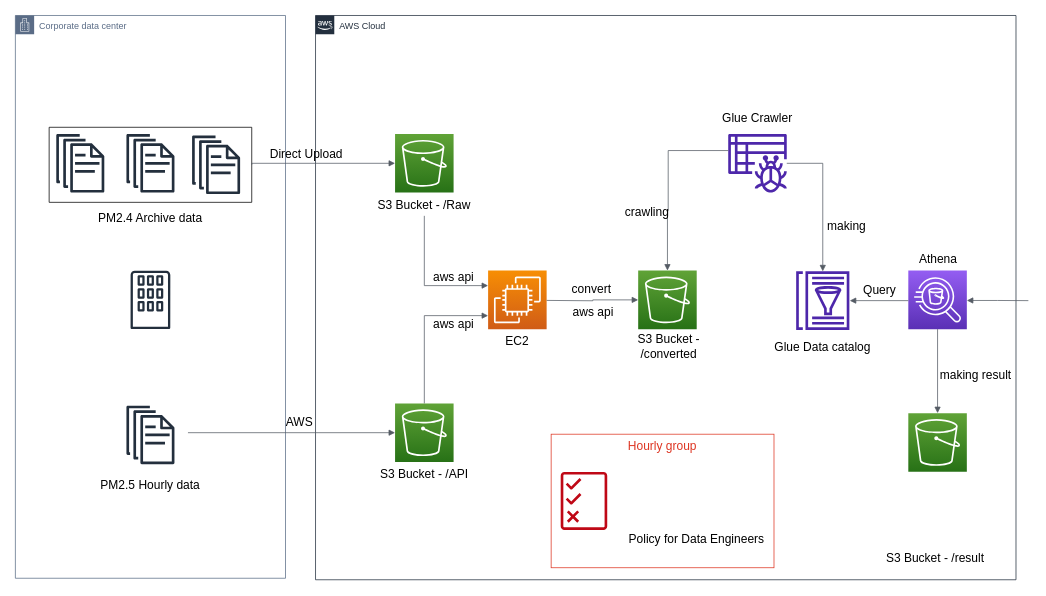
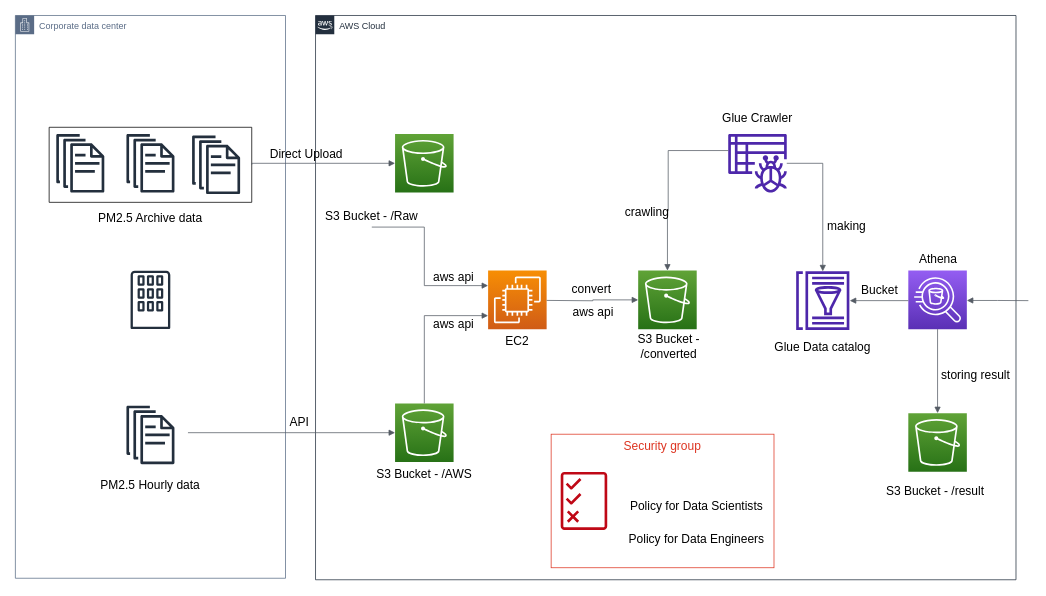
  <mxCell id="0" />
  <mxCell id="1" parent="0" />
  <mxCell id="2" value="AWS Cloud" style="points=[[0,0],[0.25,0],[0.5,0],[0.75,0],[1,0],[1,0.25],[1,0.5],[1,0.75],[1,1],[0.75,1],[0.5,1],[0.25,1],[0,1],[0,0.75],[0,0.5],[0,0.25]];outlineConnect=0;gradientColor=none;html=1;whiteSpace=wrap;fontSize=12;fontStyle=0;container=1;pointerEvents=0;collapsible=0;recursiveResize=0;shape=mxgraph.aws4.group;grIcon=mxgraph.aws4.group_aws_cloud_alt;strokeColor=#232F3E;fillColor=none;verticalAlign=top;align=left;spacingLeft=30;fontColor=#232F3E;dashed=0;" vertex="1" parent="1"><mxGeometry x="420" y="20" width="933.5" height="752" as="geometry" /></mxCell>
  <mxCell id="3" value="" style="sketch=0;points=[[0,0,0],[0.25,0,0],[0.5,0,0],[0.75,0,0],[1,0,0],[0,1,0],[0.25,1,0],[0.5,1,0],[0.75,1,0],[1,1,0],[0,0.25,0],[0,0.5,0],[0,0.75,0],[1,0.25,0],[1,0.5,0],[1,0.75,0]];outlineConnect=0;fontColor=#232F3E;gradientColor=#60A337;gradientDirection=north;fillColor=#277116;strokeColor=#ffffff;dashed=0;verticalLabelPosition=bottom;verticalAlign=top;align=center;html=1;fontSize=12;fontStyle=0;aspect=fixed;shape=mxgraph.aws4.resourceIcon;resIcon=mxgraph.aws4.s3;" vertex="1" parent="2"><mxGeometry x="106" y="158" width="78" height="78" as="geometry" /></mxCell>
- <mxCell id="4" value="&lt;font style=&quot;font-size: 16px&quot;&gt;S3 Bucket - /Raw&lt;/font&gt;" style="text;html=1;strokeColor=none;fillColor=none;align=center;verticalAlign=middle;whiteSpace=wrap;rounded=0;" vertex="1" parent="2"><mxGeometry x="73.25" y="237" width="143.5" height="30" as="geometry" /></mxCell>
+ <mxCell id="4" value="&lt;font style=&quot;font-size: 16px&quot;&gt;S3 Bucket - /Raw&lt;/font&gt;" style="text;html=1;strokeColor=none;fillColor=none;align=center;verticalAlign=middle;whiteSpace=wrap;rounded=0;" vertex="1" parent="2"><mxGeometry x="3.25" y="252" width="143.5" height="30" as="geometry" /></mxCell>
  <mxCell id="5" value="" style="sketch=0;points=[[0,0,0],[0.25,0,0],[0.5,0,0],[0.75,0,0],[1,0,0],[0,1,0],[0.25,1,0],[0.5,1,0],[0.75,1,0],[1,1,0],[0,0.25,0],[0,0.5,0],[0,0.75,0],[1,0.25,0],[1,0.5,0],[1,0.75,0]];outlineConnect=0;fontColor=#232F3E;gradientColor=#60A337;gradientDirection=north;fillColor=#277116;strokeColor=#ffffff;dashed=0;verticalLabelPosition=bottom;verticalAlign=top;align=center;html=1;fontSize=12;fontStyle=0;aspect=fixed;shape=mxgraph.aws4.resourceIcon;resIcon=mxgraph.aws4.s3;" vertex="1" parent="2"><mxGeometry x="106" y="517" width="78" height="78" as="geometry" /></mxCell>
- <mxCell id="6" value="&lt;font style=&quot;font-size: 16px&quot;&gt;S3 Bucket - /API&lt;/font&gt;" style="text;html=1;strokeColor=none;fillColor=none;align=center;verticalAlign=middle;whiteSpace=wrap;rounded=0;" vertex="1" parent="2"><mxGeometry x="73.25" y="596" width="143.5" height="30" as="geometry" /></mxCell>
+ <mxCell id="6" value="&lt;font style=&quot;font-size: 16px&quot;&gt;S3 Bucket - /AWS&lt;/font&gt;" style="text;html=1;strokeColor=none;fillColor=none;align=center;verticalAlign=middle;whiteSpace=wrap;rounded=0;" vertex="1" parent="2"><mxGeometry x="73.25" y="596" width="143.5" height="30" as="geometry" /></mxCell>
  <mxCell id="7" value="" style="sketch=0;points=[[0,0,0],[0.25,0,0],[0.5,0,0],[0.75,0,0],[1,0,0],[0,1,0],[0.25,1,0],[0.5,1,0],[0.75,1,0],[1,1,0],[0,0.25,0],[0,0.5,0],[0,0.75,0],[1,0.25,0],[1,0.5,0],[1,0.75,0]];outlineConnect=0;fontColor=#232F3E;gradientColor=#F78E04;gradientDirection=north;fillColor=#D05C17;strokeColor=#ffffff;dashed=0;verticalLabelPosition=bottom;verticalAlign=top;align=center;html=1;fontSize=12;fontStyle=0;aspect=fixed;shape=mxgraph.aws4.resourceIcon;resIcon=mxgraph.aws4.ec2;" vertex="1" parent="2"><mxGeometry x="230" y="340" width="78" height="78" as="geometry" /></mxCell>
  <mxCell id="8" value="&lt;font style=&quot;font-size: 16px&quot;&gt;EC2&lt;/font&gt;" style="text;html=1;strokeColor=none;fillColor=none;align=center;verticalAlign=middle;whiteSpace=wrap;rounded=0;" vertex="1" parent="2"><mxGeometry x="197.25" y="419" width="143.5" height="30" as="geometry" /></mxCell>
  <mxCell id="9" value="" style="edgeStyle=orthogonalEdgeStyle;html=1;endArrow=block;elbow=vertical;startArrow=none;endFill=1;strokeColor=#545B64;rounded=0;fontSize=16;exitX=0.5;exitY=1;exitDx=0;exitDy=0;" edge="1" parent="2" source="4"><mxGeometry width="100" relative="1" as="geometry"><mxPoint x="150" y="360" as="sourcePoint" /><mxPoint x="230" y="360" as="targetPoint" /><Array as="points"><mxPoint x="145" y="360" /></Array></mxGeometry></mxCell>
  <mxCell id="10" value="" style="edgeStyle=orthogonalEdgeStyle;html=1;endArrow=block;elbow=vertical;startArrow=none;endFill=1;strokeColor=#545B64;rounded=0;fontSize=16;exitX=0.5;exitY=0;exitDx=0;exitDy=0;exitPerimeter=0;" edge="1" parent="2" source="5"><mxGeometry width="100" relative="1" as="geometry"><mxPoint x="130" y="400" as="sourcePoint" /><mxPoint x="230" y="400" as="targetPoint" /><Array as="points"><mxPoint x="145" y="400" /></Array></mxGeometry></mxCell>
  <mxCell id="11" value="" style="sketch=0;points=[[0,0,0],[0.25,0,0],[0.5,0,0],[0.75,0,0],[1,0,0],[0,1,0],[0.25,1,0],[0.5,1,0],[0.75,1,0],[1,1,0],[0,0.25,0],[0,0.5,0],[0,0.75,0],[1,0.25,0],[1,0.5,0],[1,0.75,0]];outlineConnect=0;fontColor=#232F3E;gradientColor=#60A337;gradientDirection=north;fillColor=#277116;strokeColor=#ffffff;dashed=0;verticalLabelPosition=bottom;verticalAlign=top;align=center;html=1;fontSize=12;fontStyle=0;aspect=fixed;shape=mxgraph.aws4.resourceIcon;resIcon=mxgraph.aws4.s3;" vertex="1" parent="2"><mxGeometry x="430" y="340" width="78" height="78" as="geometry" /></mxCell>
  <mxCell id="12" value="" style="edgeStyle=orthogonalEdgeStyle;html=1;endArrow=block;elbow=vertical;startArrow=none;endFill=1;strokeColor=#545B64;rounded=0;fontSize=16;entryX=0;entryY=0.5;entryDx=0;entryDy=0;entryPerimeter=0;" edge="1" parent="2" target="11"><mxGeometry width="100" relative="1" as="geometry"><mxPoint x="308" y="379.72" as="sourcePoint" /><mxPoint x="400" y="380" as="targetPoint" /></mxGeometry></mxCell>
  <mxCell id="13" value="&lt;font style=&quot;font-size: 16px&quot;&gt;S3 Bucket - /converted&lt;/font&gt;" style="text;html=1;strokeColor=none;fillColor=none;align=center;verticalAlign=middle;whiteSpace=wrap;rounded=0;" vertex="1" parent="2"><mxGeometry x="399.25" y="426" width="143.5" height="30" as="geometry" /></mxCell>
  <mxCell id="14" value="" style="sketch=0;points=[[0,0,0],[0.25,0,0],[0.5,0,0],[0.75,0,0],[1,0,0],[0,1,0],[0.25,1,0],[0.5,1,0],[0.75,1,0],[1,1,0],[0,0.25,0],[0,0.5,0],[0,0.75,0],[1,0.25,0],[1,0.5,0],[1,0.75,0]];outlineConnect=0;fontColor=#232F3E;gradientColor=#945DF2;gradientDirection=north;fillColor=#5A30B5;strokeColor=#ffffff;dashed=0;verticalLabelPosition=bottom;verticalAlign=top;align=center;html=1;fontSize=12;fontStyle=0;aspect=fixed;shape=mxgraph.aws4.resourceIcon;resIcon=mxgraph.aws4.athena;" vertex="1" parent="2"><mxGeometry x="790" y="340" width="78" height="78" as="geometry" /></mxCell>
  <mxCell id="15" value="" style="sketch=0;outlineConnect=0;fontColor=#232F3E;gradientColor=none;fillColor=#4D27AA;strokeColor=none;dashed=0;verticalLabelPosition=bottom;verticalAlign=top;align=center;html=1;fontSize=12;fontStyle=0;aspect=fixed;pointerEvents=1;shape=mxgraph.aws4.glue_crawlers;" vertex="1" parent="2"><mxGeometry x="550" y="158" width="78" height="78" as="geometry" /></mxCell>
  <mxCell id="16" value="" style="sketch=0;outlineConnect=0;fontColor=#232F3E;gradientColor=none;fillColor=#4D27AA;strokeColor=none;dashed=0;verticalLabelPosition=bottom;verticalAlign=top;align=center;html=1;fontSize=12;fontStyle=0;aspect=fixed;pointerEvents=1;shape=mxgraph.aws4.glue_data_catalog;" vertex="1" parent="2"><mxGeometry x="640" y="341" width="72" height="78" as="geometry" /></mxCell>
  <mxCell id="17" value="" style="edgeStyle=orthogonalEdgeStyle;html=1;endArrow=none;elbow=vertical;startArrow=block;startFill=1;strokeColor=#545B64;rounded=0;fontSize=16;exitX=0.5;exitY=0;exitDx=0;exitDy=0;exitPerimeter=0;" edge="1" parent="2" source="11"><mxGeometry width="100" relative="1" as="geometry"><mxPoint x="450" y="180" as="sourcePoint" /><mxPoint x="550" y="180" as="targetPoint" /><Array as="points"><mxPoint x="469" y="260" /><mxPoint x="470" y="260" /><mxPoint x="470" y="180" /></Array></mxGeometry></mxCell>
  <mxCell id="18" value="" style="edgeStyle=orthogonalEdgeStyle;html=1;endArrow=block;elbow=vertical;startArrow=none;endFill=1;strokeColor=#545B64;rounded=0;fontSize=16;" edge="1" parent="2" source="15" target="16"><mxGeometry width="100" relative="1" as="geometry"><mxPoint x="542.75" y="379.76" as="sourcePoint" /><mxPoint x="642.75" y="379.76" as="targetPoint" /></mxGeometry></mxCell>
  <mxCell id="19" value="" style="sketch=0;points=[[0,0,0],[0.25,0,0],[0.5,0,0],[0.75,0,0],[1,0,0],[0,1,0],[0.25,1,0],[0.5,1,0],[0.75,1,0],[1,1,0],[0,0.25,0],[0,0.5,0],[0,0.75,0],[1,0.25,0],[1,0.5,0],[1,0.75,0]];outlineConnect=0;fontColor=#232F3E;gradientColor=#60A337;gradientDirection=north;fillColor=#277116;strokeColor=#ffffff;dashed=0;verticalLabelPosition=bottom;verticalAlign=top;align=center;html=1;fontSize=12;fontStyle=0;aspect=fixed;shape=mxgraph.aws4.resourceIcon;resIcon=mxgraph.aws4.s3;" vertex="1" parent="2"><mxGeometry x="790" y="530" width="78" height="78" as="geometry" /></mxCell>
  <mxCell id="20" value="" style="edgeStyle=orthogonalEdgeStyle;html=1;endArrow=block;elbow=vertical;startArrow=none;endFill=1;strokeColor=#545B64;rounded=0;fontSize=16;entryX=0.5;entryY=0;entryDx=0;entryDy=0;entryPerimeter=0;exitX=0.5;exitY=1;exitDx=0;exitDy=0;exitPerimeter=0;" edge="1" parent="2" source="14" target="19"><mxGeometry width="100" relative="1" as="geometry"><mxPoint x="690" y="450" as="sourcePoint" /><mxPoint x="790" y="450" as="targetPoint" /></mxGeometry></mxCell>
- <mxCell id="21" value="&lt;font style=&quot;font-size: 16px&quot;&gt;S3 Bucket - /result&lt;/font&gt;" style="text;html=1;strokeColor=none;fillColor=none;align=center;verticalAlign=middle;whiteSpace=wrap;rounded=0;" vertex="1" parent="2"><mxGeometry x="754" y="708" width="143.5" height="30" as="geometry" /></mxCell>
+ <mxCell id="21" value="&lt;font style=&quot;font-size: 16px&quot;&gt;S3 Bucket - /result&lt;/font&gt;" style="text;html=1;strokeColor=none;fillColor=none;align=center;verticalAlign=middle;whiteSpace=wrap;rounded=0;" vertex="1" parent="2"><mxGeometry x="754" y="618" width="143.5" height="30" as="geometry" /></mxCell>
  <mxCell id="22" value="&lt;font style=&quot;font-size: 16px&quot;&gt;Athena&lt;/font&gt;" style="text;html=1;strokeColor=none;fillColor=none;align=center;verticalAlign=middle;whiteSpace=wrap;rounded=0;" vertex="1" parent="2"><mxGeometry x="758" y="309" width="143.5" height="30" as="geometry" /></mxCell>
  <mxCell id="23" value="&lt;font style=&quot;font-size: 16px&quot;&gt;Glue Data catalog&lt;/font&gt;" style="text;html=1;strokeColor=none;fillColor=none;align=center;verticalAlign=middle;whiteSpace=wrap;rounded=0;" vertex="1" parent="2"><mxGeometry x="604.25" y="426" width="143.5" height="30" as="geometry" /></mxCell>
  <mxCell id="24" value="&lt;font style=&quot;font-size: 16px&quot;&gt;Glue Crawler&lt;/font&gt;" style="text;html=1;strokeColor=none;fillColor=none;align=center;verticalAlign=middle;whiteSpace=wrap;rounded=0;" vertex="1" parent="2"><mxGeometry x="517.25" y="121" width="143.5" height="30" as="geometry" /></mxCell>
  <mxCell id="25" value="" style="edgeStyle=orthogonalEdgeStyle;html=1;endArrow=none;elbow=vertical;startArrow=block;startFill=1;strokeColor=#545B64;rounded=0;fontSize=16;" edge="1" parent="2"><mxGeometry width="100" relative="1" as="geometry"><mxPoint x="868" y="379.81" as="sourcePoint" /><mxPoint x="950" y="380" as="targetPoint" /><Array as="points"><mxPoint x="909" y="380" /><mxPoint x="950" y="380" /></Array></mxGeometry></mxCell>
  <mxCell id="26" value="&lt;span style=&quot;font-size: 16px&quot;&gt;&amp;nbsp;aws api&lt;/span&gt;" style="text;html=1;strokeColor=none;fillColor=none;align=center;verticalAlign=middle;whiteSpace=wrap;rounded=0;" vertex="1" parent="2"><mxGeometry x="110" y="333" width="143.5" height="30" as="geometry" /></mxCell>
  <mxCell id="27" value="&lt;span style=&quot;font-size: 16px&quot;&gt;&amp;nbsp;aws api&lt;/span&gt;" style="text;html=1;strokeColor=none;fillColor=none;align=center;verticalAlign=middle;whiteSpace=wrap;rounded=0;" vertex="1" parent="2"><mxGeometry x="110" y="396" width="143.5" height="30" as="geometry" /></mxCell>
  <mxCell id="28" value="&lt;span style=&quot;font-size: 16px&quot;&gt;convert&lt;/span&gt;" style="text;html=1;strokeColor=none;fillColor=none;align=center;verticalAlign=middle;whiteSpace=wrap;rounded=0;" vertex="1" parent="2"><mxGeometry x="296" y="349" width="143.5" height="30" as="geometry" /></mxCell>
  <mxCell id="29" value="&lt;span style=&quot;font-size: 16px&quot;&gt;&amp;nbsp;aws api&lt;/span&gt;" style="text;html=1;strokeColor=none;fillColor=none;align=center;verticalAlign=middle;whiteSpace=wrap;rounded=0;" vertex="1" parent="2"><mxGeometry x="296" y="380" width="143.5" height="30" as="geometry" /></mxCell>
  <mxCell id="30" value="&lt;span style=&quot;font-size: 16px&quot;&gt;crawling&lt;/span&gt;" style="text;html=1;strokeColor=none;fillColor=none;align=center;verticalAlign=middle;whiteSpace=wrap;rounded=0;" vertex="1" parent="2"><mxGeometry x="369.5" y="247" width="143.5" height="30" as="geometry" /></mxCell>
  <mxCell id="31" value="&lt;span style=&quot;font-size: 16px&quot;&gt;making&lt;/span&gt;" style="text;html=1;strokeColor=none;fillColor=none;align=center;verticalAlign=middle;whiteSpace=wrap;rounded=0;" vertex="1" parent="2"><mxGeometry x="636" y="265" width="143.5" height="30" as="geometry" /></mxCell>
  <mxCell id="32" value="" style="edgeStyle=orthogonalEdgeStyle;html=1;endArrow=none;elbow=vertical;startArrow=block;startFill=1;strokeColor=#545B64;rounded=0;fontSize=16;" edge="1" parent="2"><mxGeometry width="100" relative="1" as="geometry"><mxPoint x="712" y="380" as="sourcePoint" /><mxPoint x="790" y="380" as="targetPoint" /><Array as="points"><mxPoint x="790" y="380" /></Array></mxGeometry></mxCell>
- <mxCell id="33" value="&lt;span style=&quot;font-size: 16px&quot;&gt;Query&lt;/span&gt;" style="text;html=1;strokeColor=none;fillColor=none;align=center;verticalAlign=middle;whiteSpace=wrap;rounded=0;" vertex="1" parent="2"><mxGeometry x="680" y="351" width="143.5" height="30" as="geometry" /></mxCell>
- <mxCell id="34" value="&lt;span style=&quot;font-size: 16px&quot;&gt;making result&lt;/span&gt;" style="text;html=1;strokeColor=none;fillColor=none;align=center;verticalAlign=middle;whiteSpace=wrap;rounded=0;" vertex="1" parent="2"><mxGeometry x="808" y="464" width="143.5" height="30" as="geometry" /></mxCell>
+ <mxCell id="33" value="&lt;span style=&quot;font-size: 16px&quot;&gt;Bucket&lt;/span&gt;" style="text;html=1;strokeColor=none;fillColor=none;align=center;verticalAlign=middle;whiteSpace=wrap;rounded=0;" vertex="1" parent="2"><mxGeometry x="680" y="351" width="143.5" height="30" as="geometry" /></mxCell>
+ <mxCell id="34" value="&lt;span style=&quot;font-size: 16px&quot;&gt;storing result&lt;/span&gt;" style="text;html=1;strokeColor=none;fillColor=none;align=center;verticalAlign=middle;whiteSpace=wrap;rounded=0;" vertex="1" parent="2"><mxGeometry x="808" y="464" width="143.5" height="30" as="geometry" /></mxCell>
  <mxCell id="35" value="" style="group" vertex="1" connectable="0" parent="2"><mxGeometry x="314" y="558" width="297" height="178" as="geometry" /></mxCell>
- <mxCell id="36" value="Hourly group" style="fillColor=none;strokeColor=#DD3522;verticalAlign=top;fontStyle=0;fontColor=#DD3522;fontSize=16;" vertex="1" parent="35"><mxGeometry width="297" height="178" as="geometry" /></mxCell>
+ <mxCell id="36" value="Security group" style="fillColor=none;strokeColor=#DD3522;verticalAlign=top;fontStyle=0;fontColor=#DD3522;fontSize=16;" vertex="1" parent="35"><mxGeometry width="297" height="178" as="geometry" /></mxCell>
  <mxCell id="37" value="" style="sketch=0;outlineConnect=0;fontColor=#232F3E;gradientColor=none;fillColor=#BF0816;strokeColor=none;dashed=0;verticalLabelPosition=bottom;verticalAlign=top;align=center;html=1;fontSize=12;fontStyle=0;aspect=fixed;pointerEvents=1;shape=mxgraph.aws4.permissions;" vertex="1" parent="35"><mxGeometry x="12.75" y="50" width="62" height="78" as="geometry" /></mxCell>
  <mxCell id="38" value="&lt;font style=&quot;font-size: 16px&quot;&gt;Policy for Data Engineers&lt;/font&gt;" style="text;html=1;strokeColor=none;fillColor=none;align=center;verticalAlign=middle;whiteSpace=wrap;rounded=0;" vertex="1" parent="35"><mxGeometry x="98" y="125" width="192" height="30" as="geometry" /></mxCell>
+ <mxCell id="39" value="&lt;font style=&quot;font-size: 16px&quot;&gt;Policy for Data Scientists&lt;/font&gt;" style="text;html=1;strokeColor=none;fillColor=none;align=center;verticalAlign=middle;whiteSpace=wrap;rounded=0;" vertex="1" parent="35"><mxGeometry x="98" y="80" width="192" height="30" as="geometry" /></mxCell>
  <mxCell id="40" value="Corporate data center" style="points=[[0,0],[0.25,0],[0.5,0],[0.75,0],[1,0],[1,0.25],[1,0.5],[1,0.75],[1,1],[0.75,1],[0.5,1],[0.25,1],[0,1],[0,0.75],[0,0.5],[0,0.25]];outlineConnect=0;gradientColor=none;html=1;whiteSpace=wrap;fontSize=12;fontStyle=0;container=1;pointerEvents=0;collapsible=0;recursiveResize=0;shape=mxgraph.aws4.group;grIcon=mxgraph.aws4.group_corporate_data_center;strokeColor=#5A6C86;fillColor=none;verticalAlign=top;align=left;spacingLeft=30;fontColor=#5A6C86;dashed=0;" vertex="1" parent="1"><mxGeometry x="20" y="20" width="360" height="750" as="geometry" /></mxCell>
  <mxCell id="41" value="" style="sketch=0;outlineConnect=0;fontColor=#232F3E;gradientColor=none;fillColor=#232F3D;strokeColor=none;dashed=0;verticalLabelPosition=bottom;verticalAlign=top;align=center;html=1;fontSize=12;fontStyle=0;aspect=fixed;pointerEvents=1;shape=mxgraph.aws4.corporate_data_center;" vertex="1" parent="40"><mxGeometry x="153.5" y="340" width="53" height="78" as="geometry" /></mxCell>
  <mxCell id="42" value="" style="group" vertex="1" connectable="0" parent="40"><mxGeometry x="45" y="149" width="270" height="100" as="geometry" /></mxCell>
  <mxCell id="43" value="" style="sketch=0;outlineConnect=0;fontColor=#232F3E;gradientColor=none;fillColor=#232F3D;strokeColor=none;dashed=0;verticalLabelPosition=bottom;verticalAlign=top;align=center;html=1;fontSize=12;fontStyle=0;aspect=fixed;pointerEvents=1;shape=mxgraph.aws4.documents;" vertex="1" parent="42"><mxGeometry x="9.5" y="9" width="64" height="78" as="geometry" /></mxCell>
  <mxCell id="44" value="" style="sketch=0;outlineConnect=0;fontColor=#232F3E;gradientColor=none;fillColor=#232F3D;strokeColor=none;dashed=0;verticalLabelPosition=bottom;verticalAlign=top;align=center;html=1;fontSize=12;fontStyle=0;aspect=fixed;pointerEvents=1;shape=mxgraph.aws4.documents;" vertex="1" parent="42"><mxGeometry x="103" y="9" width="64" height="78" as="geometry" /></mxCell>
  <mxCell id="45" value="" style="sketch=0;outlineConnect=0;fontColor=#232F3E;gradientColor=none;fillColor=#232F3D;strokeColor=none;dashed=0;verticalLabelPosition=bottom;verticalAlign=top;align=center;html=1;fontSize=12;fontStyle=0;aspect=fixed;pointerEvents=1;shape=mxgraph.aws4.documents;" vertex="1" parent="42"><mxGeometry x="190.5" y="11" width="64" height="78" as="geometry" /></mxCell>
  <mxCell id="46" value="" style="swimlane;startSize=0;" vertex="1" parent="42"><mxGeometry width="270" height="100" as="geometry" /></mxCell>
- <mxCell id="47" value="&lt;font style=&quot;font-size: 16px&quot;&gt;PM2.4 Archive data&lt;/font&gt;" style="text;html=1;strokeColor=none;fillColor=none;align=center;verticalAlign=middle;whiteSpace=wrap;rounded=0;" vertex="1" parent="40"><mxGeometry x="108.25" y="255" width="143.5" height="30" as="geometry" /></mxCell>
+ <mxCell id="47" value="&lt;font style=&quot;font-size: 16px&quot;&gt;PM2.5 Archive data&lt;/font&gt;" style="text;html=1;strokeColor=none;fillColor=none;align=center;verticalAlign=middle;whiteSpace=wrap;rounded=0;" vertex="1" parent="40"><mxGeometry x="108.25" y="255" width="143.5" height="30" as="geometry" /></mxCell>
  <mxCell id="48" value="" style="sketch=0;outlineConnect=0;fontColor=#232F3E;gradientColor=none;fillColor=#232F3D;strokeColor=none;dashed=0;verticalLabelPosition=bottom;verticalAlign=top;align=center;html=1;fontSize=12;fontStyle=0;aspect=fixed;pointerEvents=1;shape=mxgraph.aws4.documents;" vertex="1" parent="40"><mxGeometry x="148" y="520" width="64" height="78" as="geometry" /></mxCell>
  <mxCell id="49" value="&lt;font style=&quot;font-size: 16px&quot;&gt;PM2.5 Hourly data&lt;/font&gt;" style="text;html=1;strokeColor=none;fillColor=none;align=center;verticalAlign=middle;whiteSpace=wrap;rounded=0;" vertex="1" parent="40"><mxGeometry x="108.25" y="610" width="143.5" height="30" as="geometry" /></mxCell>
  <mxCell id="50" value="" style="edgeStyle=orthogonalEdgeStyle;html=1;endArrow=block;elbow=vertical;startArrow=none;endFill=1;strokeColor=#545B64;rounded=0;fontSize=16;entryX=0;entryY=0.5;entryDx=0;entryDy=0;entryPerimeter=0;" edge="1" parent="40" target="5"><mxGeometry width="100" relative="1" as="geometry"><mxPoint x="230" y="556" as="sourcePoint" /><mxPoint x="330" y="570" as="targetPoint" /><Array as="points"><mxPoint x="230" y="556" /></Array></mxGeometry></mxCell>
  <mxCell id="51" value="" style="edgeStyle=orthogonalEdgeStyle;html=1;endArrow=block;elbow=vertical;startArrow=none;endFill=1;strokeColor=#545B64;rounded=0;fontSize=16;exitX=1;exitY=0.5;exitDx=0;exitDy=0;entryX=0;entryY=0.5;entryDx=0;entryDy=0;entryPerimeter=0;" edge="1" parent="1" source="46" target="3"><mxGeometry width="100" relative="1" as="geometry"><mxPoint x="536" y="405" as="sourcePoint" /><mxPoint x="495" y="219" as="targetPoint" /><Array as="points"><mxPoint x="335" y="217" /></Array></mxGeometry></mxCell>
  <mxCell id="52" value="&lt;span style=&quot;font-size: 16px&quot;&gt;Direct Upload&lt;/span&gt;" style="text;html=1;strokeColor=none;fillColor=none;align=center;verticalAlign=middle;whiteSpace=wrap;rounded=0;" vertex="1" parent="1"><mxGeometry x="336" y="189" width="143.5" height="30" as="geometry" /></mxCell>
- <mxCell id="53" value="&lt;span style=&quot;font-size: 16px&quot;&gt;AWS&amp;nbsp;&lt;/span&gt;" style="text;html=1;strokeColor=none;fillColor=none;align=center;verticalAlign=middle;whiteSpace=wrap;rounded=0;" vertex="1" parent="1"><mxGeometry x="329" y="546" width="143.5" height="30" as="geometry" /></mxCell>
+ <mxCell id="53" value="&lt;span style=&quot;font-size: 16px&quot;&gt;API&amp;nbsp;&lt;/span&gt;" style="text;html=1;strokeColor=none;fillColor=none;align=center;verticalAlign=middle;whiteSpace=wrap;rounded=0;" vertex="1" parent="1"><mxGeometry x="329" y="546" width="143.5" height="30" as="geometry" /></mxCell>
